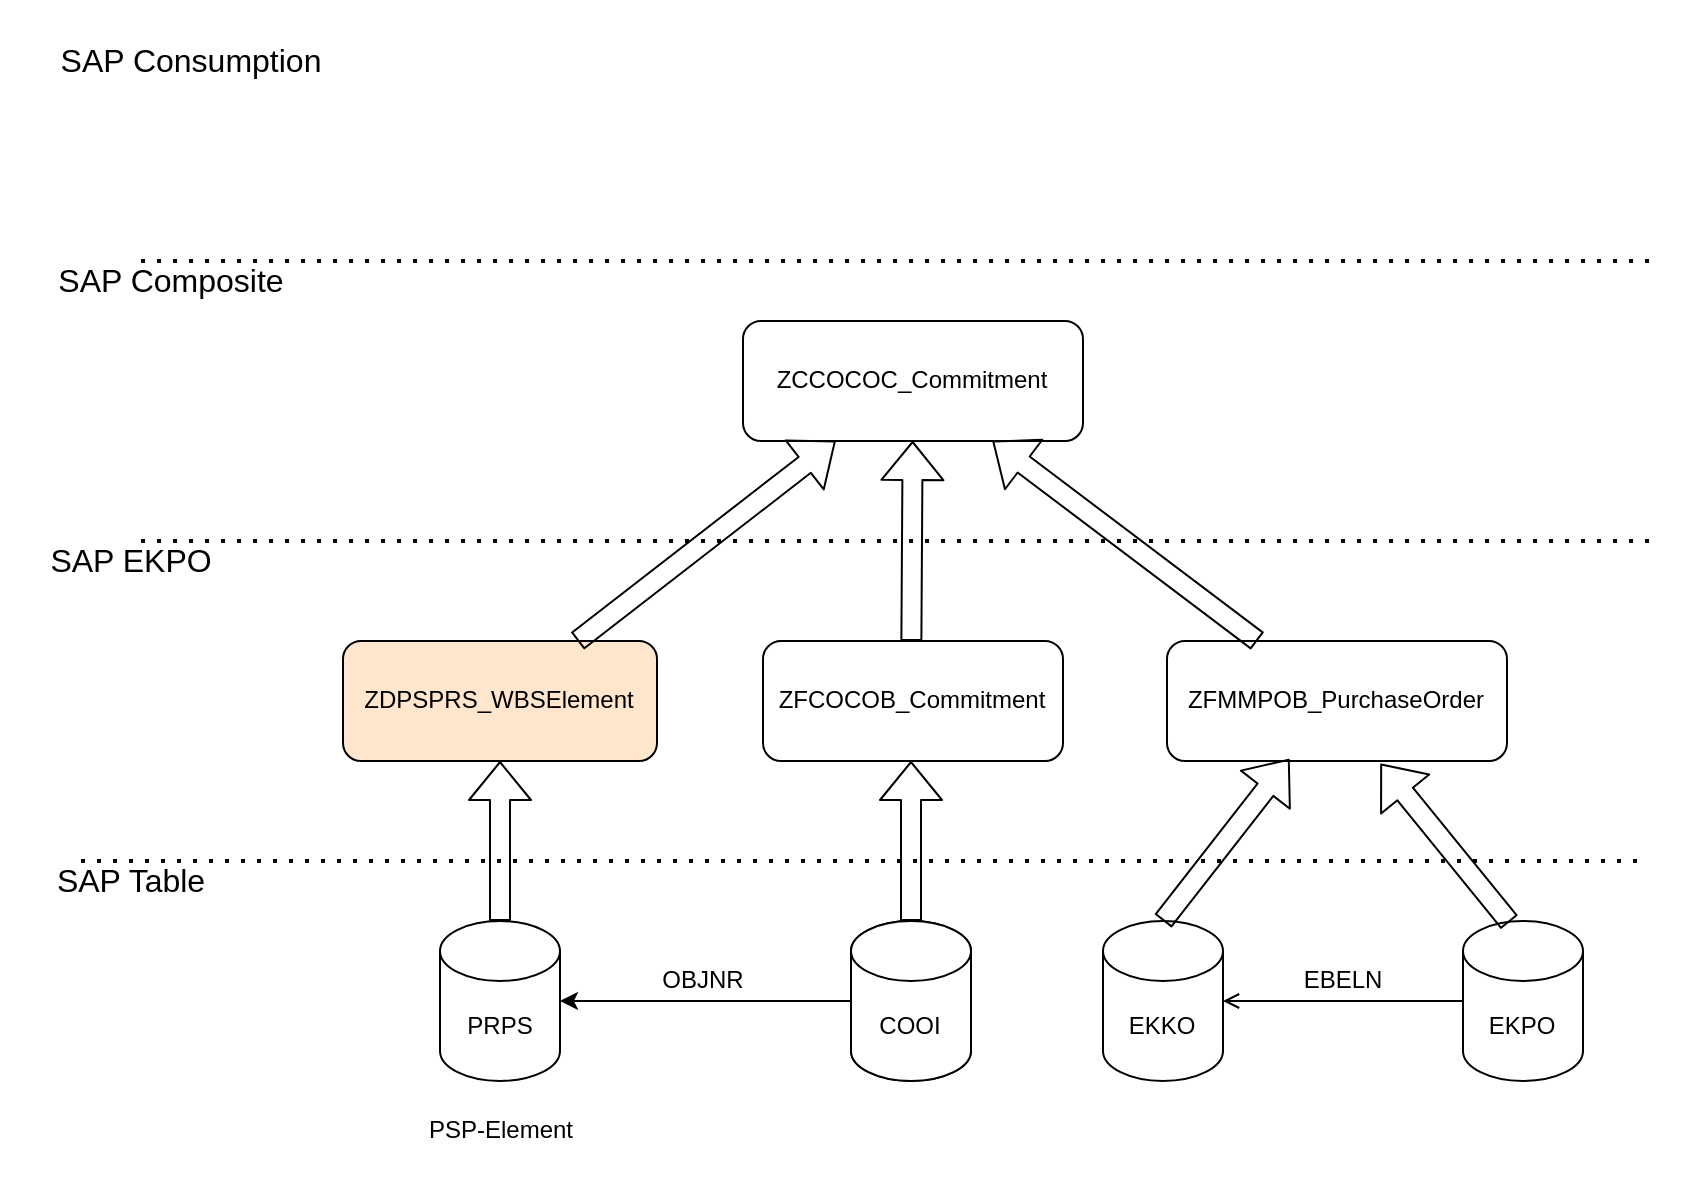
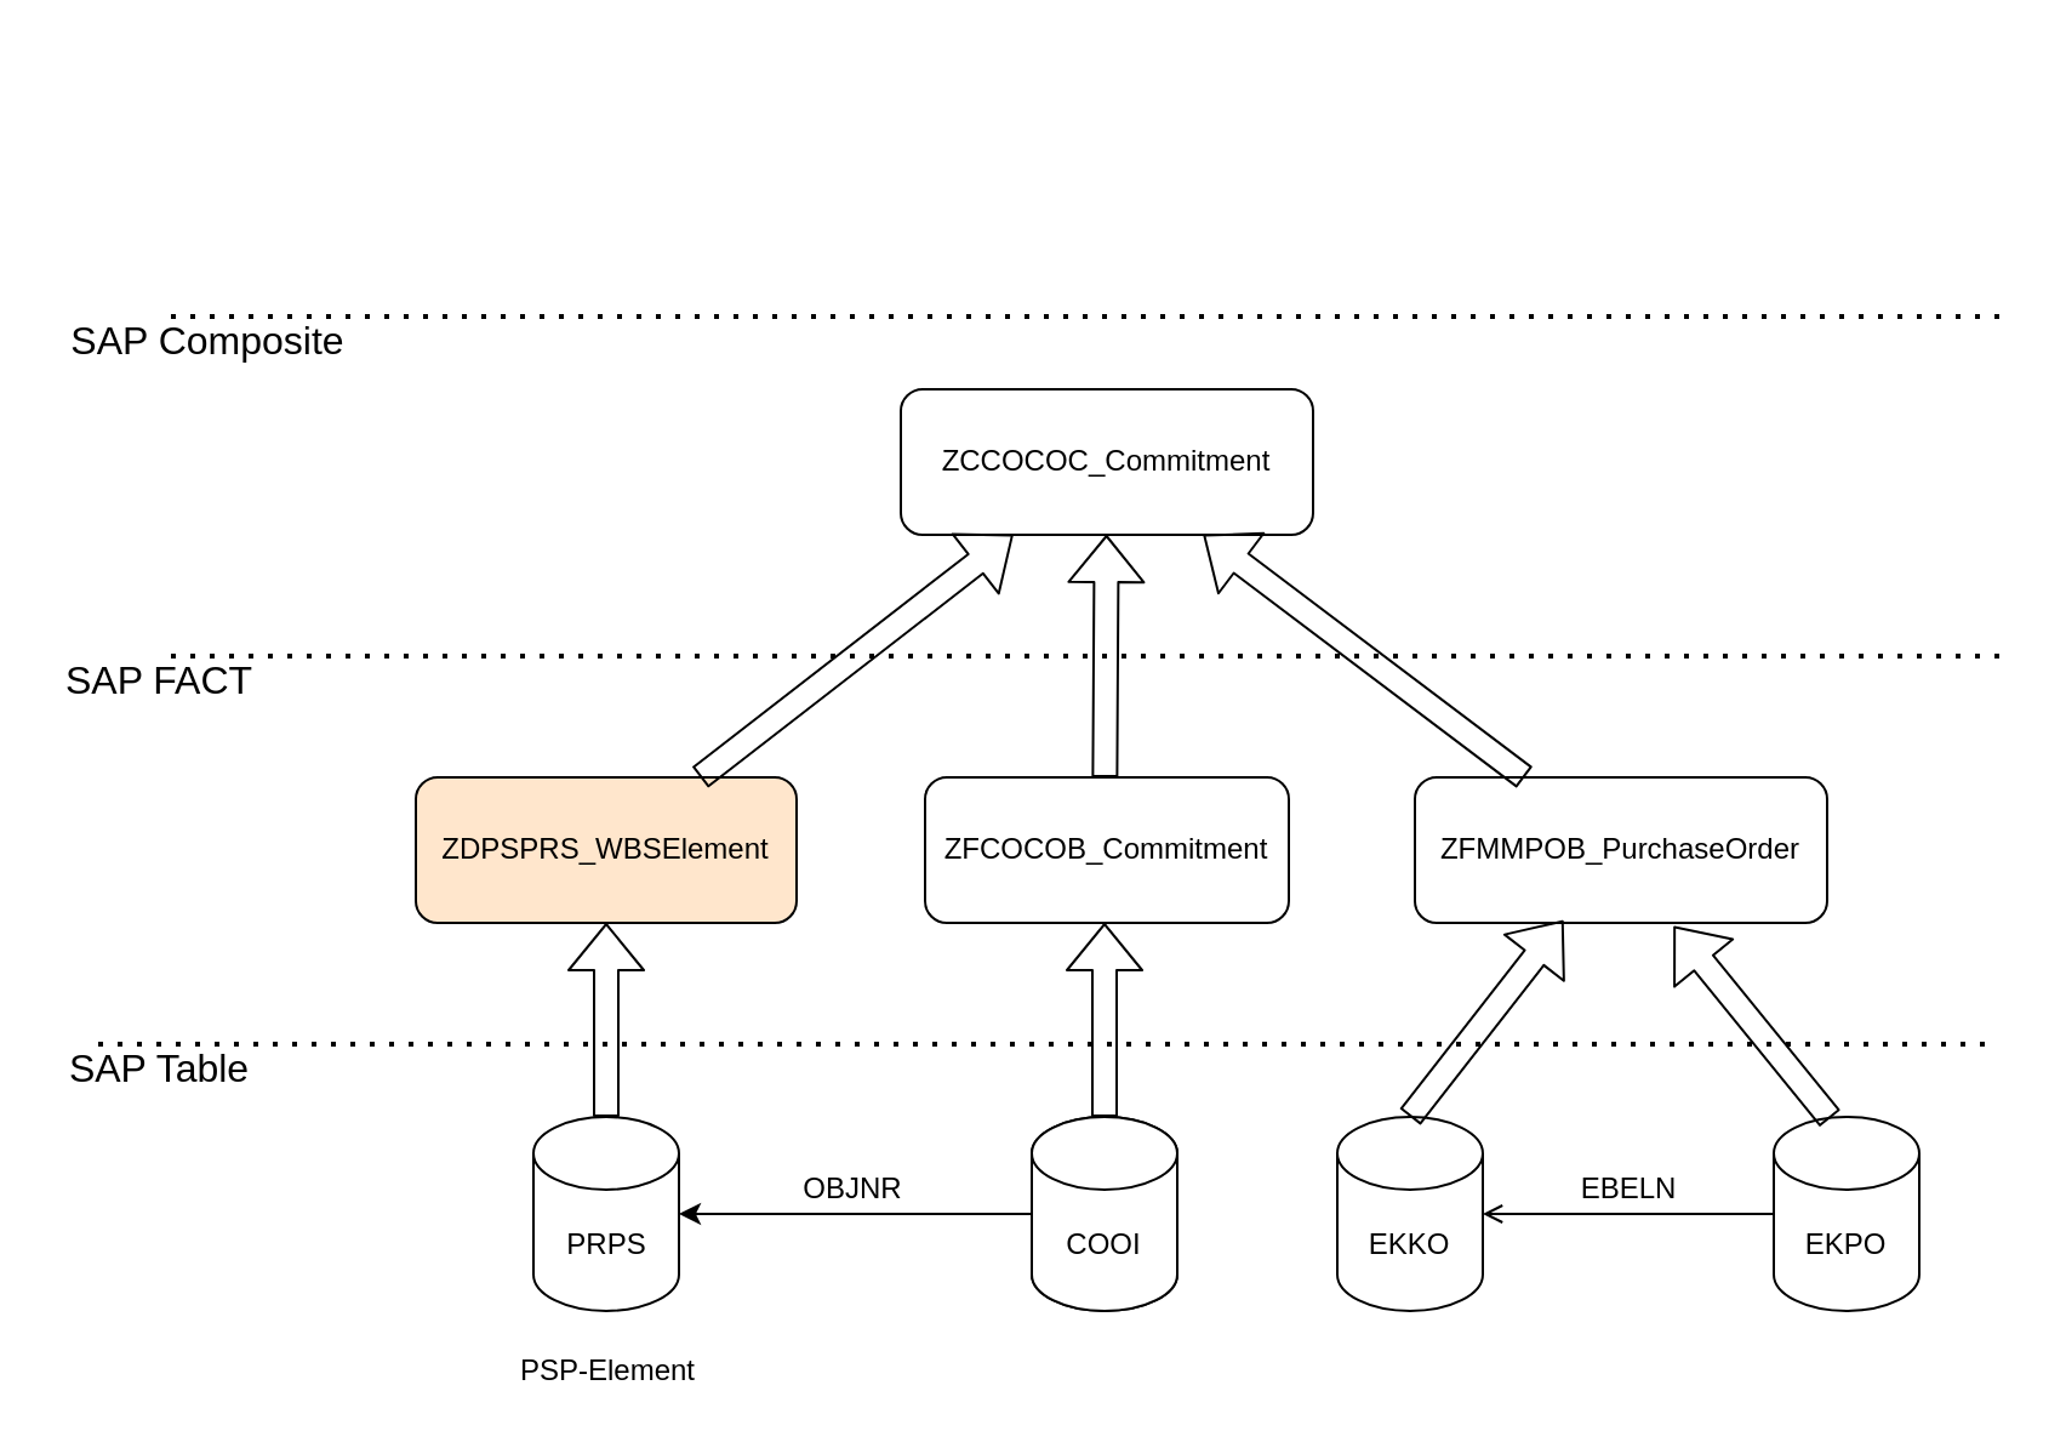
  <mxCell id="0" />
  <mxCell id="1" parent="0" />
  <mxCell id="2" value="COVP" style="shape=cylinder3;whiteSpace=wrap;html=1;boundedLbl=1;backgroundOutline=1;size=15;" vertex="1" parent="1"><mxGeometry x="425" y="460" width="60" height="80" as="geometry" /></mxCell>
  <mxCell id="3" value="ZICOPSB_ActualCosts" style="rounded=1;whiteSpace=wrap;html=1;" vertex="1" parent="1"><mxGeometry x="385" y="320" width="140" height="60" as="geometry" /></mxCell>
  <mxCell id="4" value="ZCCOCOC_Commitment" style="rounded=1;whiteSpace=wrap;html=1;" vertex="1" parent="1"><mxGeometry x="371" y="160" width="170" height="60" as="geometry" /></mxCell>
  <mxCell id="5" value="" style="shape=flexArrow;endArrow=classic;html=1;" edge="1" parent="1" source="2" target="3"><mxGeometry width="50" height="50" relative="1" as="geometry"><mxPoint x="134" y="460" as="sourcePoint" /><mxPoint x="184" y="410" as="targetPoint" /></mxGeometry></mxCell>
  <mxCell id="6" value="" style="shape=flexArrow;endArrow=classic;html=1;" edge="1" parent="1" source="3" target="4"><mxGeometry width="50" height="50" relative="1" as="geometry"><mxPoint x="420.2" y="260" as="sourcePoint" /><mxPoint x="524" y="110" as="targetPoint" /></mxGeometry></mxCell>
  <mxCell id="7" value="" style="endArrow=none;dashed=1;html=1;dashPattern=1 3;strokeWidth=2;" edge="1" parent="1"><mxGeometry width="50" height="50" relative="1" as="geometry"><mxPoint x="40" y="430" as="sourcePoint" /><mxPoint x="820" y="430" as="targetPoint" /></mxGeometry></mxCell>
  <mxCell id="8" value="&lt;font style=&quot;font-size: 16px&quot;&gt;SAP Table&lt;/font&gt;" style="text;html=1;resizable=0;autosize=1;align=center;verticalAlign=middle;points=[];fillColor=none;strokeColor=none;rounded=0;" vertex="1" parent="1"><mxGeometry x="20" y="430" width="90" height="20" as="geometry" /></mxCell>
  <mxCell id="9" value="" style="endArrow=none;dashed=1;html=1;dashPattern=1 3;strokeWidth=2;" edge="1" parent="1"><mxGeometry width="50" height="50" relative="1" as="geometry"><mxPoint x="70" y="130" as="sourcePoint" /><mxPoint x="830" y="130" as="targetPoint" /></mxGeometry></mxCell>
- <mxCell id="10" value="&lt;font style=&quot;font-size: 16px&quot;&gt;SAP EKPO&lt;/font&gt;" style="text;html=1;resizable=0;autosize=1;align=center;verticalAlign=middle;points=[];fillColor=none;strokeColor=none;rounded=0;" vertex="1" parent="1"><mxGeometry x="20" y="270" width="90" height="20" as="geometry" /></mxCell>
+ <mxCell id="10" value="&lt;font style=&quot;font-size: 16px&quot;&gt;SAP FACT&lt;/font&gt;" style="text;html=1;resizable=0;autosize=1;align=center;verticalAlign=middle;points=[];fillColor=none;strokeColor=none;rounded=0;" vertex="1" parent="1"><mxGeometry x="20" y="270" width="90" height="20" as="geometry" /></mxCell>
  <mxCell id="11" value="" style="endArrow=none;dashed=1;html=1;dashPattern=1 3;strokeWidth=2;" edge="1" parent="1"><mxGeometry width="50" height="50" relative="1" as="geometry"><mxPoint x="70" y="270" as="sourcePoint" /><mxPoint x="830" y="270" as="targetPoint" /></mxGeometry></mxCell>
  <mxCell id="12" value="&lt;font style=&quot;font-size: 16px&quot;&gt;SAP Composite&lt;/font&gt;" style="text;html=1;resizable=0;autosize=1;align=center;verticalAlign=middle;points=[];fillColor=none;strokeColor=none;rounded=0;" vertex="1" parent="1"><mxGeometry x="20" y="130" width="130" height="20" as="geometry" /></mxCell>
  <mxCell id="13" value="PRPS" style="shape=cylinder3;whiteSpace=wrap;html=1;boundedLbl=1;backgroundOutline=1;size=15;" vertex="1" parent="1"><mxGeometry x="219.5" y="460" width="60" height="80" as="geometry" /></mxCell>
  <mxCell id="14" value="" style="endArrow=classic;html=1;exitX=0;exitY=0.5;exitDx=0;exitDy=0;exitPerimeter=0;entryX=1;entryY=0.5;entryDx=0;entryDy=0;entryPerimeter=0;" edge="1" parent="1" source="2" target="13"><mxGeometry width="50" height="50" relative="1" as="geometry"><mxPoint x="244" y="320" as="sourcePoint" /><mxPoint x="294" y="270" as="targetPoint" /></mxGeometry></mxCell>
  <mxCell id="15" value="OBJNR" style="text;html=1;align=center;verticalAlign=middle;resizable=0;points=[];autosize=1;strokeColor=none;" vertex="1" parent="1"><mxGeometry x="321" y="480" width="60" height="20" as="geometry" /></mxCell>
  <mxCell id="16" value="" style="shape=flexArrow;endArrow=classic;html=1;entryX=0.5;entryY=1;entryDx=0;entryDy=0;" edge="1" parent="1" source="13" target="21"><mxGeometry width="50" height="50" relative="1" as="geometry"><mxPoint x="45" y="610" as="sourcePoint" /><mxPoint x="241.25" y="380" as="targetPoint" /></mxGeometry></mxCell>
  <mxCell id="17" value="PSP-Element" style="text;html=1;align=center;verticalAlign=middle;resizable=0;points=[];autosize=1;strokeColor=none;" vertex="1" parent="1"><mxGeometry x="204.5" y="555" width="90" height="20" as="geometry" /></mxCell>
  <mxCell id="18" value="ZFCOCOB_Commitment" style="rounded=1;whiteSpace=wrap;html=1;" vertex="1" parent="1"><mxGeometry x="381" y="320" width="150" height="60" as="geometry" /></mxCell>
  <mxCell id="19" value="COOI" style="shape=cylinder3;whiteSpace=wrap;html=1;boundedLbl=1;backgroundOutline=1;size=15;" vertex="1" parent="1"><mxGeometry x="425" y="460" width="60" height="80" as="geometry" /></mxCell>
  <mxCell id="20" value="ZFMMPOB_PurchaseOrder" style="rounded=1;whiteSpace=wrap;html=1;" vertex="1" parent="1"><mxGeometry x="583" y="320" width="170" height="60" as="geometry" /></mxCell>
  <mxCell id="21" value="ZDPSPRS_WBSElement" style="rounded=1;whiteSpace=wrap;html=1;fillColor=#ffe6cc;" vertex="1" parent="1"><mxGeometry x="171" y="320" width="157" height="60" as="geometry" /></mxCell>
  <mxCell id="22" value="" style="shape=flexArrow;endArrow=classic;html=1;" edge="1" parent="1" source="21" target="4"><mxGeometry width="50" height="50" relative="1" as="geometry"><mxPoint x="231" y="330" as="sourcePoint" /><mxPoint x="281" y="280" as="targetPoint" /></mxGeometry></mxCell>
  <mxCell id="23" value="" style="shape=flexArrow;endArrow=classic;html=1;" edge="1" parent="1" source="20" target="4"><mxGeometry width="50" height="50" relative="1" as="geometry"><mxPoint x="601" y="300" as="sourcePoint" /><mxPoint x="651" y="250" as="targetPoint" /></mxGeometry></mxCell>
- <mxCell id="24" value="&lt;font style=&quot;font-size: 16px&quot;&gt;SAP Consumption&lt;/font&gt;" style="text;html=1;resizable=0;autosize=1;align=center;verticalAlign=middle;points=[];fillColor=none;strokeColor=none;rounded=0;" vertex="1" parent="1"><mxGeometry x="20" y="20" width="150" height="20" as="geometry" /></mxCell>
  <mxCell id="25" value="EKKO" style="shape=cylinder3;whiteSpace=wrap;html=1;boundedLbl=1;backgroundOutline=1;size=15;" vertex="1" parent="1"><mxGeometry x="551" y="460" width="60" height="80" as="geometry" /></mxCell>
  <mxCell id="26" value="EKPO" style="shape=cylinder3;whiteSpace=wrap;html=1;boundedLbl=1;backgroundOutline=1;size=15;" vertex="1" parent="1"><mxGeometry x="731" y="460" width="60" height="80" as="geometry" /></mxCell>
  <mxCell id="27" value="" style="endArrow=open;html=1;exitX=0;exitY=0.5;exitDx=0;exitDy=0;exitPerimeter=0;entryX=1;entryY=0.5;entryDx=0;entryDy=0;entryPerimeter=0;" edge="1" parent="1" source="26" target="25"><mxGeometry width="50" height="50" relative="1" as="geometry"><mxPoint x="691.5" y="584" as="sourcePoint" /><mxPoint x="546" y="584" as="targetPoint" /></mxGeometry></mxCell>
  <mxCell id="28" value="EBELN" style="text;html=1;align=center;verticalAlign=middle;resizable=0;points=[];autosize=1;strokeColor=none;" vertex="1" parent="1"><mxGeometry x="646" y="480" width="50" height="20" as="geometry" /></mxCell>
  <mxCell id="29" value="" style="shape=flexArrow;endArrow=classic;html=1;entryX=0.628;entryY=1.023;entryDx=0;entryDy=0;entryPerimeter=0;exitX=0.387;exitY=0.008;exitDx=0;exitDy=0;exitPerimeter=0;" edge="1" parent="1" source="26" target="20"><mxGeometry width="50" height="50" relative="1" as="geometry"><mxPoint x="741" y="460" as="sourcePoint" /><mxPoint x="461" y="340" as="targetPoint" /></mxGeometry></mxCell>
  <mxCell id="30" value="" style="shape=flexArrow;endArrow=classic;html=1;entryX=0.36;entryY=0.983;entryDx=0;entryDy=0;entryPerimeter=0;exitX=0.5;exitY=0;exitDx=0;exitDy=0;exitPerimeter=0;" edge="1" parent="1" source="25" target="20"><mxGeometry width="50" height="50" relative="1" as="geometry"><mxPoint x="541" y="460" as="sourcePoint" /><mxPoint x="591" y="410" as="targetPoint" /></mxGeometry></mxCell>
